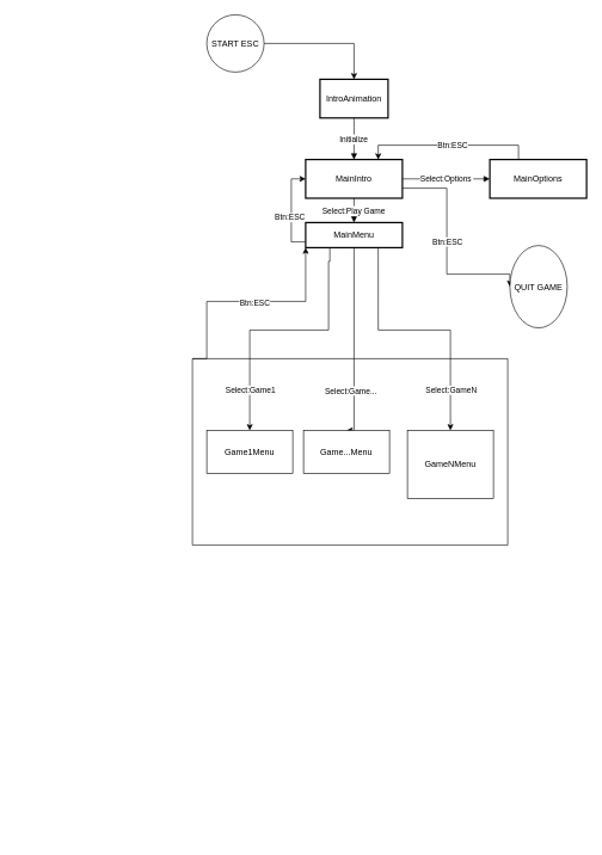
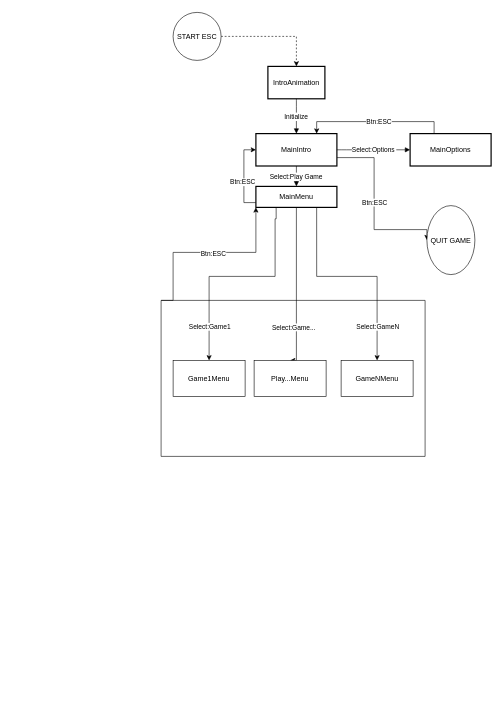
  <mxCell id="0" />
  <mxCell id="1" parent="0" />
  <mxCell id="2" value="" style="group" vertex="1" connectable="0" parent="1"><mxGeometry x="288" width="530" height="690" as="geometry" y="20" /></mxCell>
  <mxCell id="3" value="IntroAnimation" style="whiteSpace=wrap;strokeWidth=2;" parent="2" vertex="1"><mxGeometry x="158" y="90" width="95" height="54" as="geometry" /></mxCell>
  <mxCell id="4" style="edgeStyle=orthogonalEdgeStyle;rounded=0;orthogonalLoop=1;jettySize=auto;html=1;entryX=0;entryY=0.5;entryDx=0;entryDy=0;" edge="1" parent="2" source="6" target="16"><mxGeometry relative="1" as="geometry"><Array as="points"><mxPoint x="335" y="242" /><mxPoint x="335" y="362" /></Array></mxGeometry></mxCell>
  <mxCell id="5" value="&lt;div&gt;Btn:ESC&lt;/div&gt;" style="edgeLabel;html=1;align=center;verticalAlign=middle;resizable=0;points=[];" vertex="1" connectable="0" parent="4"><mxGeometry x="-0.053" relative="1" as="geometry"><mxPoint as="offset" /></mxGeometry></mxCell>
  <mxCell id="6" value="MainIntro" style="whiteSpace=wrap;strokeWidth=2;" parent="2" vertex="1"><mxGeometry x="138" y="202" width="135" height="54" as="geometry" /></mxCell>
  <mxCell id="7" value="Initialize" style="curved=1;startArrow=none;endArrow=block;exitX=0.5;exitY=1;entryX=0.5;entryY=0;exitDx=0;exitDy=0;" parent="2" source="3" target="6" edge="1"><mxGeometry x="0.005" relative="1" as="geometry"><Array as="points" /><mxPoint as="offset" /></mxGeometry></mxCell>
  <mxCell id="8" style="edgeStyle=orthogonalEdgeStyle;rounded=0;orthogonalLoop=1;jettySize=auto;html=1;entryX=0;entryY=0.5;entryDx=0;entryDy=0;" edge="1" parent="2" source="10" target="6"><mxGeometry relative="1" as="geometry"><Array as="points"><mxPoint x="118" y="317" /><mxPoint x="118" y="229" /></Array></mxGeometry></mxCell>
  <mxCell id="9" value="&lt;div&gt;Btn:ESC&lt;/div&gt;" style="edgeLabel;html=1;align=center;verticalAlign=middle;resizable=0;points=[];" vertex="1" connectable="0" parent="8"><mxGeometry x="0.271" y="1" relative="1" as="geometry"><mxPoint x="-2" y="26" as="offset" /></mxGeometry></mxCell>
  <mxCell id="10" value="MainMenu" style="whiteSpace=wrap;strokeWidth=2;" vertex="1" parent="2"><mxGeometry x="138" y="290" width="135" height="35" as="geometry" /></mxCell>
  <mxCell id="11" value="Select:Play Game" style="curved=1;startArrow=none;endArrow=block;exitX=0.5;exitY=1;entryX=0.5;entryY=0;exitDx=0;exitDy=0;entryDx=0;entryDy=0;movable=0;resizable=0;rotatable=0;deletable=0;editable=0;locked=1;connectable=0;" edge="1" parent="2" source="6" target="10"><mxGeometry x="0.005" relative="1" as="geometry"><Array as="points" /><mxPoint x="221" y="72" as="sourcePoint" /><mxPoint x="221" y="130" as="targetPoint" /><mxPoint as="offset" /></mxGeometry></mxCell>
  <mxCell id="12" style="edgeStyle=orthogonalEdgeStyle;rounded=0;orthogonalLoop=1;jettySize=auto;html=1;entryX=0.75;entryY=0;entryDx=0;entryDy=0;" edge="1" parent="2" source="14" target="6"><mxGeometry relative="1" as="geometry"><Array as="points"><mxPoint x="435" y="182" /><mxPoint x="239" y="182" /></Array></mxGeometry></mxCell>
  <mxCell id="13" value="&lt;div&gt;Btn:ESC&lt;/div&gt;" style="edgeLabel;html=1;align=center;verticalAlign=middle;resizable=0;points=[];" vertex="1" connectable="0" parent="12"><mxGeometry x="-0.042" relative="1" as="geometry"><mxPoint as="offset" /></mxGeometry></mxCell>
  <mxCell id="14" value="MainOptions" style="whiteSpace=wrap;strokeWidth=2;" vertex="1" parent="2"><mxGeometry x="395" y="202" width="135" height="54" as="geometry" /></mxCell>
  <mxCell id="15" value="Select:Options" style="curved=1;startArrow=none;endArrow=block;exitX=1;exitY=0.5;entryX=0;entryY=0.5;exitDx=0;exitDy=0;entryDx=0;entryDy=0;" edge="1" parent="2" source="6" target="14"><mxGeometry x="0.005" relative="1" as="geometry"><Array as="points" /><mxPoint x="216" y="154" as="sourcePoint" /><mxPoint x="216" y="212" as="targetPoint" /><mxPoint as="offset" /></mxGeometry></mxCell>
  <mxCell id="16" value="&lt;div&gt;QUIT GAME&lt;/div&gt;" style="ellipse;whiteSpace=wrap;html=1;aspect=fixed;" vertex="1" parent="2"><mxGeometry x="423" y="322" width="80" height="115" as="geometry" /></mxCell>
- <mxCell id="17" style="edgeStyle=orthogonalEdgeStyle;rounded=0;orthogonalLoop=1;jettySize=auto;html=1;entryX=0.5;entryY=0;entryDx=0;entryDy=0;" edge="1" parent="2" source="18" target="3"><mxGeometry relative="1" as="geometry" /></mxCell>
+ <mxCell id="17" style="edgeStyle=orthogonalEdgeStyle;rounded=0;orthogonalLoop=1;jettySize=auto;html=1;entryX=0.5;entryY=0;entryDx=0;entryDy=0;dashed=1;" edge="1" parent="2" source="18" target="3"><mxGeometry relative="1" as="geometry" /></mxCell>
  <mxCell id="18" value="&lt;div&gt;START ESC&lt;/div&gt;" style="ellipse;whiteSpace=wrap;html=1;aspect=fixed;" vertex="1" parent="2"><mxGeometry width="80" height="80" as="geometry" /></mxCell>
  <mxCell id="19" style="edgeStyle=orthogonalEdgeStyle;rounded=0;orthogonalLoop=1;jettySize=auto;html=1;exitX=0.75;exitY=1;exitDx=0;exitDy=0;" edge="1" parent="2" target="26" source="10"><mxGeometry relative="1" as="geometry"><mxPoint x="340" y="392" as="sourcePoint" /><Array as="points"><mxPoint x="239" y="440" /><mxPoint x="340" y="440" /></Array></mxGeometry></mxCell>
  <mxCell id="20" value="&lt;div&gt;Select:GameN&lt;/div&gt;" style="edgeLabel;html=1;align=center;verticalAlign=middle;resizable=0;points=[];" vertex="1" connectable="0" parent="19"><mxGeometry x="0.257" y="1" relative="1" as="geometry"><mxPoint x="-1" y="75" as="offset" /></mxGeometry></mxCell>
  <mxCell id="21" style="edgeStyle=orthogonalEdgeStyle;rounded=0;orthogonalLoop=1;jettySize=auto;html=1;exitX=0.5;exitY=1;exitDx=0;exitDy=0;entryX=0.5;entryY=0;entryDx=0;entryDy=0;" edge="1" parent="2" target="27" source="10"><mxGeometry relative="1" as="geometry"><mxPoint x="50" y="420" as="sourcePoint" /><Array as="points"><mxPoint x="206" y="580" /></Array></mxGeometry></mxCell>
  <mxCell id="22" value="&lt;div&gt;Select:Game...&lt;/div&gt;" style="edgeLabel;html=1;align=center;verticalAlign=middle;resizable=0;points=[];" vertex="1" connectable="0" parent="21"><mxGeometry x="0.257" y="1" relative="1" as="geometry"><mxPoint x="-6" y="32" as="offset" /></mxGeometry></mxCell>
  <mxCell id="23" style="edgeStyle=orthogonalEdgeStyle;rounded=0;orthogonalLoop=1;jettySize=auto;html=1;exitX=0;exitY=0;exitDx=0;exitDy=0;entryX=0;entryY=1;entryDx=0;entryDy=0;" edge="1" parent="2" source="25" target="10"><mxGeometry relative="1" as="geometry"><Array as="points"><mxPoint y="480" /><mxPoint y="400" /><mxPoint x="138" y="400" /></Array></mxGeometry></mxCell>
  <mxCell id="24" value="Btn:ESC" style="edgeLabel;html=1;align=center;verticalAlign=middle;resizable=0;points=[];" vertex="1" connectable="0" parent="23"><mxGeometry x="-0.307" y="-1" relative="1" as="geometry"><mxPoint x="58" y="1" as="offset" /></mxGeometry></mxCell>
  <mxCell id="25" value="" style="swimlane;startSize=0;" vertex="1" parent="2"><mxGeometry x="-20" y="480" width="440" height="260" as="geometry" /></mxCell>
- <mxCell id="26" value="&lt;div&gt;GameNMenu&lt;/div&gt;" style="rounded=0;whiteSpace=wrap;html=1;" vertex="1" parent="25"><mxGeometry x="300" y="100" width="120" height="95" as="geometry" /></mxCell>
- <mxCell id="27" value="&lt;div&gt;Game...Menu&lt;/div&gt;" style="rounded=0;whiteSpace=wrap;html=1;" vertex="1" parent="25"><mxGeometry x="155" y="100" width="120" height="60" as="geometry" /></mxCell>
+ <mxCell id="26" value="&lt;div&gt;GameNMenu&lt;/div&gt;" style="rounded=0;whiteSpace=wrap;html=1;" vertex="1" parent="25"><mxGeometry x="300" y="100" width="120" height="60" as="geometry" /></mxCell>
+ <mxCell id="27" value="&lt;div&gt;Play...Menu&lt;/div&gt;" style="rounded=0;whiteSpace=wrap;html=1;" vertex="1" parent="25"><mxGeometry x="155" y="100" width="120" height="60" as="geometry" /></mxCell>
  <mxCell id="28" value="&lt;div&gt;Game1Menu&lt;/div&gt;" style="rounded=0;whiteSpace=wrap;html=1;" vertex="1" parent="25"><mxGeometry x="20" y="100" width="120" height="60" as="geometry" /></mxCell>
  <mxCell id="29" style="edgeStyle=orthogonalEdgeStyle;rounded=0;orthogonalLoop=1;jettySize=auto;html=1;exitX=0.25;exitY=1;exitDx=0;exitDy=0;entryX=0.5;entryY=0;entryDx=0;entryDy=0;" edge="1" parent="2" source="10" target="28"><mxGeometry relative="1" as="geometry"><mxPoint x="138.0" y="340.0" as="sourcePoint" /><mxPoint x="30" y="603" as="targetPoint" /><Array as="points"><mxPoint x="170" y="344" /><mxPoint x="170" y="440" /><mxPoint x="60" y="440" /></Array></mxGeometry></mxCell>
  <mxCell id="30" value="&lt;div&gt;Select:Game1&lt;/div&gt;" style="edgeLabel;html=1;align=center;verticalAlign=middle;resizable=0;points=[];" vertex="1" connectable="0" parent="29"><mxGeometry x="0.257" y="1" relative="1" as="geometry"><mxPoint x="-1" y="79" as="offset" /></mxGeometry></mxCell>
  <mxCell id="31" value="Load Level" style="curved=1;startArrow=none;endArrow=block;exitX=1;exitY=0.87;entryX=0.5;entryY=0;" parent="1" edge="1"><mxGeometry relative="1" as="geometry"><Array as="points"><mxPoint x="422" y="373" /></Array><mxPoint x="266" y="328.98" as="sourcePoint" /></mxGeometry></mxCell>
  <mxCell id="32" value="Complete Level" style="curved=1;startArrow=none;endArrow=block;exitX=0.04;exitY=1;entryX=0.13;entryY=0;" parent="1" edge="1"><mxGeometry relative="1" as="geometry"><Array as="points"><mxPoint x="300" y="500" /></Array><mxPoint x="370.44" y="463" as="sourcePoint" /></mxGeometry></mxCell>
  <mxCell id="33" value="Level Up" style="curved=1;startArrow=none;endArrow=block;exitX=0.5;exitY=1;entryX=0.5;entryY=0;" parent="1" edge="1"><mxGeometry relative="1" as="geometry"><Array as="points" /><mxPoint x="422" y="590" as="sourcePoint" /></mxGeometry></mxCell>
  <mxCell id="34" value="Complete Level" style="curved=1;startArrow=none;endArrow=block;exitX=0.04;exitY=1;entryX=0.13;entryY=0;" parent="1" edge="1"><mxGeometry relative="1" as="geometry"><Array as="points"><mxPoint x="300" y="754" /></Array><mxPoint x="370.44" y="717" as="sourcePoint" /></mxGeometry></mxCell>
  <mxCell id="35" value="Level Up" style="curved=1;startArrow=none;endArrow=block;exitX=0.09;exitY=1;entryX=0;entryY=0.01;" parent="1" edge="1"><mxGeometry relative="1" as="geometry"><Array as="points"><mxPoint x="288" y="881" /></Array><mxPoint x="364.6" y="844" as="sourcePoint" /></mxGeometry></mxCell>
  <mxCell id="36" value="Complete Level" style="curved=1;startArrow=none;endArrow=block;exitX=0.5;exitY=1;entryX=0.5;entryY=0;" parent="1" edge="1"><mxGeometry relative="1" as="geometry"><Array as="points" /><mxPoint x="421.5" y="971" as="sourcePoint" /></mxGeometry></mxCell>
  <mxCell id="37" value="Defeat Boss" style="curved=1;startArrow=none;endArrow=block;exitX=0;exitY=0.69;entryX=0.33;entryY=0;" parent="1" edge="1"><mxGeometry relative="1" as="geometry"><Array as="points"><mxPoint x="20" y="1135" /></Array><mxPoint x="56.12" y="1171" as="targetPoint" /></mxGeometry></mxCell>
  <mxCell id="38" value="Retry Level" style="curved=1;startArrow=none;endArrow=block;exitX=0.74;exitY=0;entryX=0.81;entryY=1;" parent="1" edge="1"><mxGeometry relative="1" as="geometry"><Array as="points"><mxPoint x="501" y="500" /></Array><mxPoint x="455.91" y="463" as="targetPoint" /></mxGeometry></mxCell>
  <mxCell id="39" value="Retry Level" style="curved=1;startArrow=none;endArrow=block;exitX=0.68;exitY=0;entryX=0.73;entryY=1;" parent="1" edge="1"><mxGeometry relative="1" as="geometry"><Array as="points"><mxPoint x="482" y="754" /></Array><mxPoint x="447.03" y="717" as="targetPoint" /></mxGeometry></mxCell>
  <mxCell id="40" value="Retry Level" style="curved=1;startArrow=none;endArrow=block;exitX=0.81;exitY=0;entryX=0.74;entryY=1;" parent="1" edge="1"><mxGeometry relative="1" as="geometry"><Array as="points"><mxPoint x="501" y="881" /></Array><mxPoint x="455.6" y="844" as="targetPoint" /></mxGeometry></mxCell>
  <mxCell id="41" value="Game Over" style="curved=1;startArrow=none;endArrow=block;exitX=1;exitY=0.84;entryX=0.29;entryY=0;" parent="1" edge="1"><mxGeometry relative="1" as="geometry"><Array as="points"><mxPoint x="647" y="1135" /></Array><mxPoint x="703.68" y="1171" as="targetPoint" /></mxGeometry></mxCell>
  <mxCell id="42" value="Play Again" style="curved=1;startArrow=none;endArrow=block;exitX=0.99;exitY=0.31;entryX=1;entryY=0.72;" parent="1" edge="1"><mxGeometry relative="1" as="geometry"><Array as="points"><mxPoint x="585" y="1135" /><mxPoint x="585" y="373" /></Array><mxPoint x="266" y="320.88" as="targetPoint" /></mxGeometry></mxCell>
  <mxCell id="43" value="Pause" style="curved=1;startArrow=none;endArrow=block;exitX=0.39;exitY=1;entryX=0.34;entryY=0;" parent="1" edge="1"><mxGeometry relative="1" as="geometry"><Array as="points"><mxPoint x="158" y="373" /></Array><mxPoint x="178.16" y="336" as="sourcePoint" /></mxGeometry></mxCell>
  <mxCell id="44" value="Resume" style="curved=1;startArrow=none;endArrow=block;exitX=0.55;exitY=0;entryX=0.6;entryY=1;" parent="1" edge="1"><mxGeometry relative="1" as="geometry"><Array as="points"><mxPoint x="229" y="373" /></Array><mxPoint x="208.4" y="336" as="targetPoint" /></mxGeometry></mxCell>
